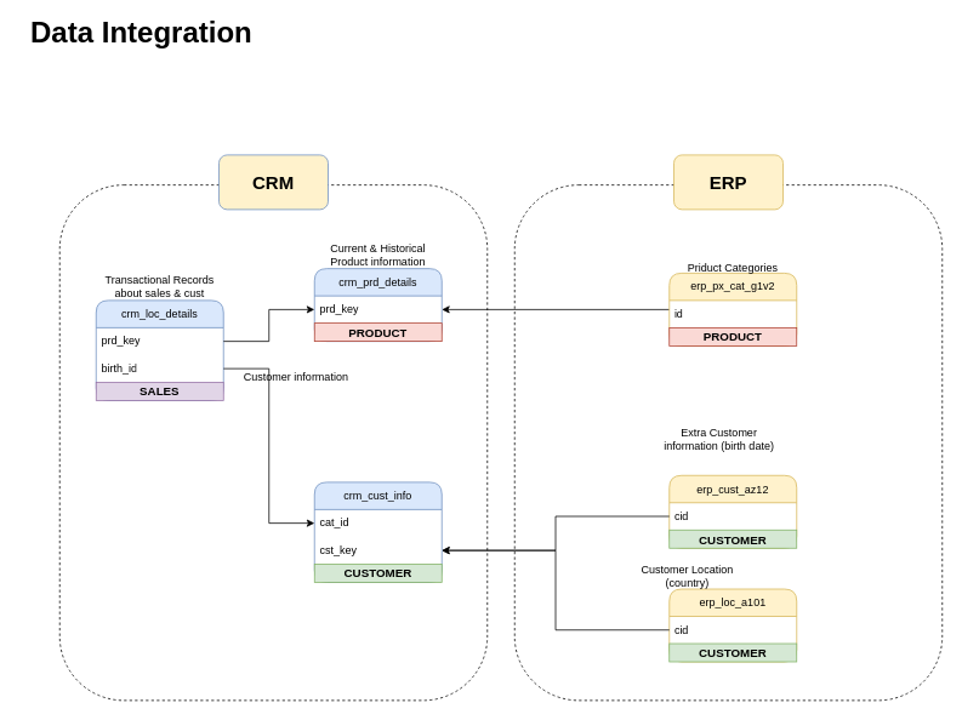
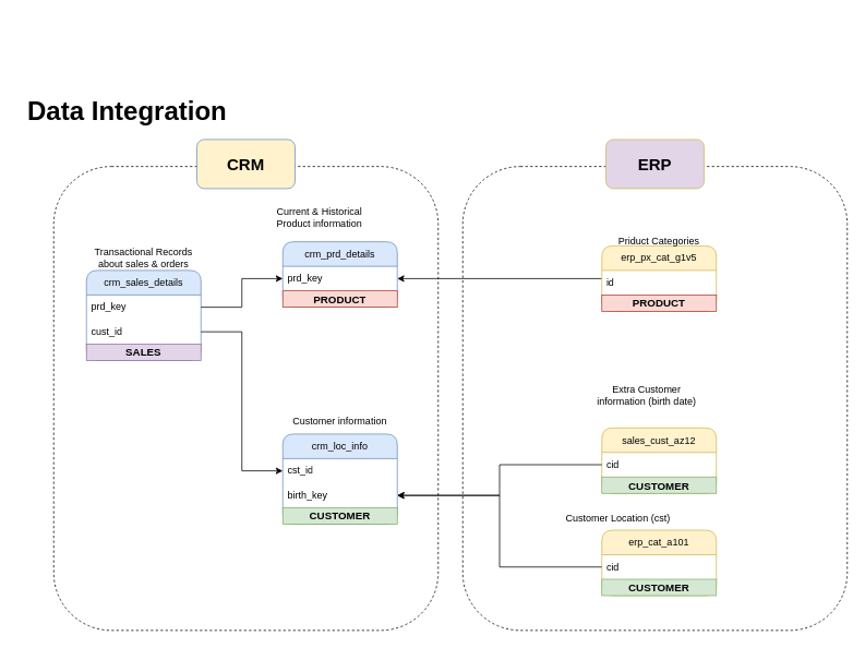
  <mxCell id="0" />
  <mxCell id="1" parent="0" />
  <mxCell id="2" value="" style="rounded=1;whiteSpace=wrap;html=1;fillColor=none;dashed=1;" parent="1" vertex="1"><mxGeometry x="565" y="203" width="470" height="567" as="geometry" /></mxCell>
- <mxCell id="3" value="crm_cust_info" style="swimlane;fontStyle=0;childLayout=stackLayout;horizontal=1;startSize=30;horizontalStack=0;resizeParent=1;resizeParentMax=0;resizeLast=0;collapsible=1;marginBottom=0;whiteSpace=wrap;html=1;rounded=1;fillColor=#dae8fc;strokeColor=#6c8ebf;" parent="1" vertex="1"><mxGeometry x="345" y="530" width="140" height="110" as="geometry" /></mxCell>
- <mxCell id="4" value="cat_id" style="text;strokeColor=none;fillColor=none;align=left;verticalAlign=middle;spacingLeft=4;spacingRight=4;overflow=hidden;points=[[0,0.5],[1,0.5]];portConstraint=eastwest;rotatable=0;whiteSpace=wrap;html=1;" parent="3" vertex="1"><mxGeometry y="30" width="140" height="30" as="geometry" /></mxCell>
- <mxCell id="5" value="cst_key" style="text;strokeColor=none;fillColor=none;align=left;verticalAlign=middle;spacingLeft=4;spacingRight=4;overflow=hidden;points=[[0,0.5],[1,0.5]];portConstraint=eastwest;rotatable=0;whiteSpace=wrap;html=1;" parent="3" vertex="1"><mxGeometry y="60" width="140" height="30" as="geometry" /></mxCell>
+ <mxCell id="3" value="crm_loc_info" style="swimlane;fontStyle=0;childLayout=stackLayout;horizontal=1;startSize=30;horizontalStack=0;resizeParent=1;resizeParentMax=0;resizeLast=0;collapsible=1;marginBottom=0;whiteSpace=wrap;html=1;rounded=1;fillColor=#dae8fc;strokeColor=#6c8ebf;" parent="1" vertex="1"><mxGeometry x="345" y="530" width="140" height="110" as="geometry" /></mxCell>
+ <mxCell id="4" value="cst_id" style="text;strokeColor=none;fillColor=none;align=left;verticalAlign=middle;spacingLeft=4;spacingRight=4;overflow=hidden;points=[[0,0.5],[1,0.5]];portConstraint=eastwest;rotatable=0;whiteSpace=wrap;html=1;" parent="3" vertex="1"><mxGeometry y="30" width="140" height="30" as="geometry" /></mxCell>
+ <mxCell id="5" value="birth_key" style="text;strokeColor=none;fillColor=none;align=left;verticalAlign=middle;spacingLeft=4;spacingRight=4;overflow=hidden;points=[[0,0.5],[1,0.5]];portConstraint=eastwest;rotatable=0;whiteSpace=wrap;html=1;" parent="3" vertex="1"><mxGeometry y="60" width="140" height="30" as="geometry" /></mxCell>
  <mxCell id="6" value="CUSTOMER" style="text;html=1;strokeColor=#82b366;fillColor=#d5e8d4;align=center;verticalAlign=middle;whiteSpace=wrap;overflow=hidden;fontStyle=1;fontSize=13;" parent="3" vertex="1"><mxGeometry y="90" width="140" height="20" as="geometry" /></mxCell>
- <mxCell id="7" value="Customer information" style="text;html=1;align=center;verticalAlign=middle;whiteSpace=wrap;rounded=0;" parent="1" vertex="1"><mxGeometry x="255" y="400" width="140" height="30" as="geometry" /></mxCell>
+ <mxCell id="7" value="Customer information" style="text;html=1;align=center;verticalAlign=middle;whiteSpace=wrap;rounded=0;" parent="1" vertex="1"><mxGeometry x="345" y="500" width="140" height="30" as="geometry" /></mxCell>
  <mxCell id="8" value="crm_prd_details" style="swimlane;fontStyle=0;childLayout=stackLayout;horizontal=1;startSize=30;horizontalStack=0;resizeParent=1;resizeParentMax=0;resizeLast=0;collapsible=1;marginBottom=0;whiteSpace=wrap;html=1;rounded=1;fillColor=#dae8fc;strokeColor=#6c8ebf;" parent="1" vertex="1"><mxGeometry x="345" y="295" width="140" height="80" as="geometry" /></mxCell>
  <mxCell id="9" value="prd_key" style="text;strokeColor=none;fillColor=none;align=left;verticalAlign=middle;spacingLeft=4;spacingRight=4;overflow=hidden;points=[[0,0.5],[1,0.5]];portConstraint=eastwest;rotatable=0;whiteSpace=wrap;html=1;" parent="8" vertex="1"><mxGeometry y="30" width="140" height="30" as="geometry" /></mxCell>
  <mxCell id="10" value="PRODUCT" style="text;html=1;strokeColor=#ae4132;fillColor=#fad9d5;align=center;verticalAlign=middle;whiteSpace=wrap;overflow=hidden;fontStyle=1;fontSize=13;" parent="8" vertex="1"><mxGeometry y="60" width="140" height="20" as="geometry" /></mxCell>
- <mxCell id="11" value="Current &amp;amp; Historical Product information" style="text;html=1;align=center;verticalAlign=middle;whiteSpace=wrap;rounded=0;" parent="1" vertex="1"><mxGeometry x="345" y="265" width="140" height="30" as="geometry" /></mxCell>
- <mxCell id="12" value="Data Integration" style="text;html=1;align=center;verticalAlign=middle;whiteSpace=wrap;rounded=0;fontSize=32;fontStyle=1" parent="1" vertex="1"><mxGeometry x="20" y="20" width="270" height="30" as="geometry" /></mxCell>
- <mxCell id="13" value="crm_loc_details" style="swimlane;fontStyle=0;childLayout=stackLayout;horizontal=1;startSize=30;horizontalStack=0;resizeParent=1;resizeParentMax=0;resizeLast=0;collapsible=1;marginBottom=0;whiteSpace=wrap;html=1;rounded=1;fillColor=#dae8fc;strokeColor=#6c8ebf;" parent="1" vertex="1"><mxGeometry x="105" y="330" width="140" height="110" as="geometry" /></mxCell>
+ <mxCell id="11" value="Current &amp;amp; Historical Product information" style="text;html=1;align=center;verticalAlign=middle;whiteSpace=wrap;rounded=0;" parent="1" vertex="1"><mxGeometry x="320" y="250" width="140" height="30" as="geometry" /></mxCell>
+ <mxCell id="12" value="Data Integration" style="text;html=1;align=center;verticalAlign=middle;whiteSpace=wrap;rounded=0;fontSize=32;fontStyle=1" parent="1" vertex="1"><mxGeometry x="20" y="120" width="270" height="30" as="geometry" /></mxCell>
+ <mxCell id="13" value="crm_sales_details" style="swimlane;fontStyle=0;childLayout=stackLayout;horizontal=1;startSize=30;horizontalStack=0;resizeParent=1;resizeParentMax=0;resizeLast=0;collapsible=1;marginBottom=0;whiteSpace=wrap;html=1;rounded=1;fillColor=#dae8fc;strokeColor=#6c8ebf;" parent="1" vertex="1"><mxGeometry x="105" y="330" width="140" height="110" as="geometry" /></mxCell>
  <mxCell id="14" value="prd_key" style="text;strokeColor=none;fillColor=none;align=left;verticalAlign=middle;spacingLeft=4;spacingRight=4;overflow=hidden;points=[[0,0.5],[1,0.5]];portConstraint=eastwest;rotatable=0;whiteSpace=wrap;html=1;" parent="13" vertex="1"><mxGeometry y="30" width="140" height="30" as="geometry" /></mxCell>
- <mxCell id="15" value="birth_id" style="text;strokeColor=none;fillColor=none;align=left;verticalAlign=middle;spacingLeft=4;spacingRight=4;overflow=hidden;points=[[0,0.5],[1,0.5]];portConstraint=eastwest;rotatable=0;whiteSpace=wrap;html=1;" parent="13" vertex="1"><mxGeometry y="60" width="140" height="30" as="geometry" /></mxCell>
+ <mxCell id="15" value="cust_id" style="text;strokeColor=none;fillColor=none;align=left;verticalAlign=middle;spacingLeft=4;spacingRight=4;overflow=hidden;points=[[0,0.5],[1,0.5]];portConstraint=eastwest;rotatable=0;whiteSpace=wrap;html=1;" parent="13" vertex="1"><mxGeometry y="60" width="140" height="30" as="geometry" /></mxCell>
  <mxCell id="16" value="SALES" style="text;html=1;strokeColor=#9673a6;fillColor=#e1d5e7;align=center;verticalAlign=middle;whiteSpace=wrap;overflow=hidden;fontStyle=1;fontSize=13;" parent="13" vertex="1"><mxGeometry y="90" width="140" height="20" as="geometry" /></mxCell>
- <mxCell id="17" value="Transactional Records about sales &amp;amp; cust" style="text;html=1;align=center;verticalAlign=middle;whiteSpace=wrap;rounded=0;" parent="1" vertex="1"><mxGeometry x="105" y="300" width="140" height="30" as="geometry" /></mxCell>
+ <mxCell id="17" value="Transactional Records about sales &amp;amp; orders" style="text;html=1;align=center;verticalAlign=middle;whiteSpace=wrap;rounded=0;" parent="1" vertex="1"><mxGeometry x="105" y="300" width="140" height="30" as="geometry" /></mxCell>
  <mxCell id="18" style="edgeStyle=orthogonalEdgeStyle;rounded=0;orthogonalLoop=1;jettySize=auto;html=1;exitX=1;exitY=0.5;exitDx=0;exitDy=0;entryX=0;entryY=0.5;entryDx=0;entryDy=0;" parent="1" source="14" target="9" edge="1"><mxGeometry relative="1" as="geometry" /></mxCell>
  <mxCell id="19" style="edgeStyle=orthogonalEdgeStyle;rounded=0;orthogonalLoop=1;jettySize=auto;html=1;exitX=1;exitY=0.5;exitDx=0;exitDy=0;entryX=0;entryY=0.5;entryDx=0;entryDy=0;" parent="1" source="15" target="4" edge="1"><mxGeometry relative="1" as="geometry" /></mxCell>
- <mxCell id="20" value="erp_cust_az12" style="swimlane;fontStyle=0;childLayout=stackLayout;horizontal=1;startSize=30;horizontalStack=0;resizeParent=1;resizeParentMax=0;resizeLast=0;collapsible=1;marginBottom=0;whiteSpace=wrap;html=1;rounded=1;fillColor=#fff2cc;strokeColor=#d6b656;" parent="1" vertex="1"><mxGeometry x="735" y="522.5" width="140" height="80" as="geometry" /></mxCell>
+ <mxCell id="20" value="sales_cust_az12" style="swimlane;fontStyle=0;childLayout=stackLayout;horizontal=1;startSize=30;horizontalStack=0;resizeParent=1;resizeParentMax=0;resizeLast=0;collapsible=1;marginBottom=0;whiteSpace=wrap;html=1;rounded=1;fillColor=#fff2cc;strokeColor=#d6b656;" parent="1" vertex="1"><mxGeometry x="735" y="522.5" width="140" height="80" as="geometry" /></mxCell>
  <mxCell id="21" value="cid" style="text;strokeColor=none;fillColor=none;align=left;verticalAlign=middle;spacingLeft=4;spacingRight=4;overflow=hidden;points=[[0,0.5],[1,0.5]];portConstraint=eastwest;rotatable=0;whiteSpace=wrap;html=1;" parent="20" vertex="1"><mxGeometry y="30" width="140" height="30" as="geometry" /></mxCell>
  <mxCell id="22" value="CUSTOMER" style="text;html=1;strokeColor=#82b366;fillColor=#d5e8d4;align=center;verticalAlign=middle;whiteSpace=wrap;overflow=hidden;fontStyle=1;fontSize=13;" parent="20" vertex="1"><mxGeometry y="60" width="140" height="20" as="geometry" /></mxCell>
  <mxCell id="23" value="Extra Customer information (birth date)" style="text;html=1;align=center;verticalAlign=middle;whiteSpace=wrap;rounded=0;" parent="1" vertex="1"><mxGeometry x="720" y="467.5" width="140" height="30" as="geometry" /></mxCell>
  <mxCell id="24" style="edgeStyle=orthogonalEdgeStyle;rounded=0;orthogonalLoop=1;jettySize=auto;html=1;exitX=0;exitY=0.5;exitDx=0;exitDy=0;" parent="1" source="21" target="5" edge="1"><mxGeometry relative="1" as="geometry" /></mxCell>
- <mxCell id="25" value="erp_loc_a101" style="swimlane;fontStyle=0;childLayout=stackLayout;horizontal=1;startSize=30;horizontalStack=0;resizeParent=1;resizeParentMax=0;resizeLast=0;collapsible=1;marginBottom=0;whiteSpace=wrap;html=1;rounded=1;fillColor=#fff2cc;strokeColor=#d6b656;" parent="1" vertex="1"><mxGeometry x="735" y="647.5" width="140" height="80" as="geometry" /></mxCell>
+ <mxCell id="25" value="erp_cat_a101" style="swimlane;fontStyle=0;childLayout=stackLayout;horizontal=1;startSize=30;horizontalStack=0;resizeParent=1;resizeParentMax=0;resizeLast=0;collapsible=1;marginBottom=0;whiteSpace=wrap;html=1;rounded=1;fillColor=#fff2cc;strokeColor=#d6b656;" parent="1" vertex="1"><mxGeometry x="735" y="647.5" width="140" height="80" as="geometry" /></mxCell>
  <mxCell id="26" value="cid" style="text;strokeColor=none;fillColor=none;align=left;verticalAlign=middle;spacingLeft=4;spacingRight=4;overflow=hidden;points=[[0,0.5],[1,0.5]];portConstraint=eastwest;rotatable=0;whiteSpace=wrap;html=1;" parent="25" vertex="1"><mxGeometry y="30" width="140" height="30" as="geometry" /></mxCell>
  <mxCell id="27" value="CUSTOMER" style="text;html=1;strokeColor=#82b366;fillColor=#d5e8d4;align=center;verticalAlign=middle;whiteSpace=wrap;overflow=hidden;fontStyle=1;fontSize=13;" parent="25" vertex="1"><mxGeometry y="60" width="140" height="20" as="geometry" /></mxCell>
- <mxCell id="28" value="Customer Location (country)" style="text;html=1;align=center;verticalAlign=middle;whiteSpace=wrap;rounded=0;" parent="1" vertex="1"><mxGeometry x="685" y="617.5" width="140" height="30" as="geometry" /></mxCell>
+ <mxCell id="28" value="Customer Location (cst)" style="text;html=1;align=center;verticalAlign=middle;whiteSpace=wrap;rounded=0;" parent="1" vertex="1"><mxGeometry x="685" y="617.5" width="140" height="30" as="geometry" /></mxCell>
  <mxCell id="29" style="edgeStyle=orthogonalEdgeStyle;rounded=0;orthogonalLoop=1;jettySize=auto;html=1;" parent="1" source="26" target="5" edge="1"><mxGeometry relative="1" as="geometry" /></mxCell>
  <mxCell id="30" style="edgeStyle=orthogonalEdgeStyle;rounded=0;orthogonalLoop=1;jettySize=auto;html=1;entryX=1;entryY=0.5;entryDx=0;entryDy=0;" parent="1" source="31" target="9" edge="1"><mxGeometry relative="1" as="geometry" /></mxCell>
- <mxCell id="31" value="erp_px_cat_g1v2" style="swimlane;fontStyle=0;childLayout=stackLayout;horizontal=1;startSize=30;horizontalStack=0;resizeParent=1;resizeParentMax=0;resizeLast=0;collapsible=1;marginBottom=0;whiteSpace=wrap;html=1;rounded=1;fillColor=#fff2cc;strokeColor=#d6b656;" parent="1" vertex="1"><mxGeometry x="735" y="300" width="140" height="80" as="geometry" /></mxCell>
+ <mxCell id="31" value="erp_px_cat_g1v5" style="swimlane;fontStyle=0;childLayout=stackLayout;horizontal=1;startSize=30;horizontalStack=0;resizeParent=1;resizeParentMax=0;resizeLast=0;collapsible=1;marginBottom=0;whiteSpace=wrap;html=1;rounded=1;fillColor=#fff2cc;strokeColor=#d6b656;" parent="1" vertex="1"><mxGeometry x="735" y="300" width="140" height="80" as="geometry" /></mxCell>
  <mxCell id="32" value="id" style="text;strokeColor=none;fillColor=none;align=left;verticalAlign=middle;spacingLeft=4;spacingRight=4;overflow=hidden;points=[[0,0.5],[1,0.5]];portConstraint=eastwest;rotatable=0;whiteSpace=wrap;html=1;" parent="31" vertex="1"><mxGeometry y="30" width="140" height="30" as="geometry" /></mxCell>
  <mxCell id="33" value="&lt;font&gt;PRODUCT&lt;/font&gt;" style="text;html=1;strokeColor=#ae4132;fillColor=#fad9d5;align=center;verticalAlign=middle;whiteSpace=wrap;overflow=hidden;fontStyle=1;fontSize=13;" parent="31" vertex="1"><mxGeometry y="60" width="140" height="20" as="geometry" /></mxCell>
  <mxCell id="34" value="Priduct Categories" style="text;html=1;align=center;verticalAlign=middle;whiteSpace=wrap;rounded=0;" parent="1" vertex="1"><mxGeometry x="735" y="280" width="140" height="30" as="geometry" /></mxCell>
  <mxCell id="35" value="" style="rounded=1;whiteSpace=wrap;html=1;fillColor=none;dashed=1;" parent="1" vertex="1"><mxGeometry x="65" y="203" width="470" height="567" as="geometry" /></mxCell>
  <mxCell id="36" value="&lt;b&gt;&lt;font style=&quot;font-size: 20px;&quot;&gt;CRM&lt;/font&gt;&lt;/b&gt;" style="rounded=1;whiteSpace=wrap;html=1;fillColor=#fff2cc;strokeColor=#6c8ebf;" parent="1" vertex="1"><mxGeometry x="240" y="170" width="120" height="60" as="geometry" /></mxCell>
- <mxCell id="37" value="&lt;b&gt;&lt;font style=&quot;font-size: 20px;&quot;&gt;ERP&lt;/font&gt;&lt;/b&gt;" style="rounded=1;whiteSpace=wrap;html=1;fillColor=#fff2cc;strokeColor=#d6b656;" parent="1" vertex="1"><mxGeometry x="740" y="170" width="120" height="60" as="geometry" /></mxCell>
+ <mxCell id="37" value="&lt;b&gt;&lt;font style=&quot;font-size: 20px;&quot;&gt;ERP&lt;/font&gt;&lt;/b&gt;" style="rounded=1;whiteSpace=wrap;html=1;fillColor=#e1d5e7;strokeColor=#d6b656;" parent="1" vertex="1"><mxGeometry x="740" y="170" width="120" height="60" as="geometry" /></mxCell>
